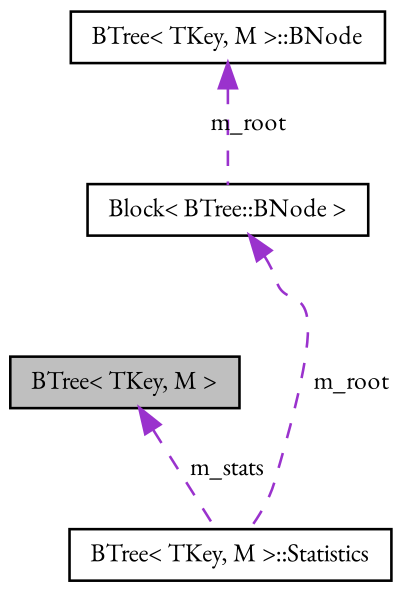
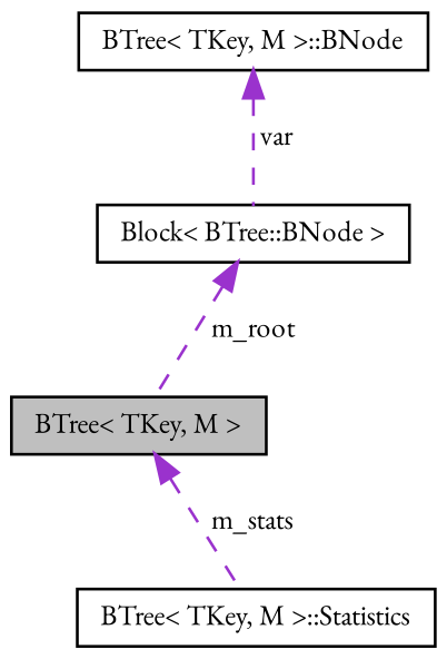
  digraph {
    fontname="EB Garamond"
    node [color=black fillcolor=white fontname="EB Garamond" fontsize=10 shape=record style=filled]
    edge [color=darkorchid3 dir=back fontname="EB Garamond" fontsize=10 labelfontname=Helvetica labelfontsize=10 style=dashed]
    n1 [fillcolor=grey75 fontcolor=black height=0.2 label="BTree\< TKey, M \>" width=0.4]
    n2 [height=0.2 label="BTree\< TKey, M \>::Statistics" width=0.4]
    n3 [height=0.2 label="Block\< BTree::BNode \>" width=0.4]
    n4 [height=0.2 label="BTree\< TKey, M \>::BNode" width=0.4]
    n1 -> n2 [label=" m_stats"]
-   n3 -> n2 [label=" m_root"]
-   n4 -> n3 [label=" m_root"]
+   n3 -> n1 [label=" m_root"]
+   n4 -> n3 [label=" var"]
  }
